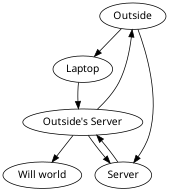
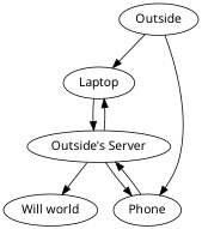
  digraph {
    fontname="Noto Sans"
    node [fontname="Noto Sans"]
    edge [fontname="Noto Sans"]
    n1 [label=Outside]
    Laptop
-   Phone [label=Server]
+   Phone
    n4 [label="Outside's Server"]
    n5 [label="Will world"]
    n1 -> Laptop
    n1 -> Phone
    Laptop -> n4
    Phone -> n4
-   n4 -> n1
+   n4 -> Laptop
    n4 -> Phone
    n4 -> n5
  }
